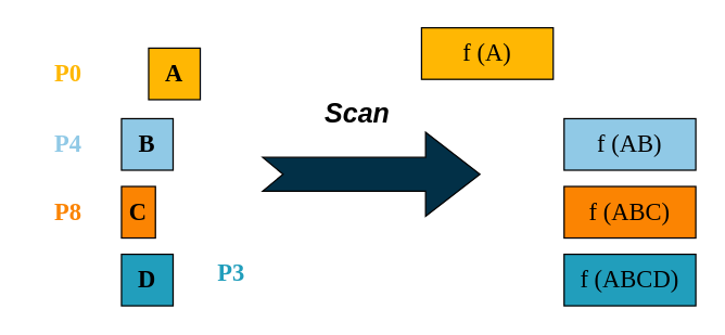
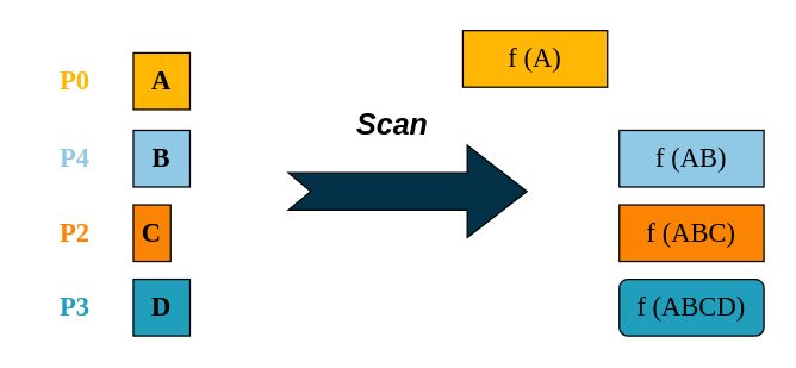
  <mxCell id="0" />
  <mxCell id="1" parent="0" />
- <mxCell id="2" value="&lt;font style=&quot;font-size: 18px;&quot; face=&quot;Times New Roman&quot;&gt;&lt;b&gt;A&lt;/b&gt;&lt;/font&gt;" style="whiteSpace=wrap;html=1;aspect=fixed;fillColor=#FFB703;" vertex="1" parent="1"><mxGeometry x="109" y="35" width="38" height="38" as="geometry" /></mxCell>
+ <mxCell id="2" value="&lt;font style=&quot;font-size: 18px;&quot; face=&quot;Times New Roman&quot;&gt;&lt;b&gt;A&lt;/b&gt;&lt;/font&gt;" style="whiteSpace=wrap;html=1;aspect=fixed;fillColor=#FFB703;" vertex="1" parent="1"><mxGeometry x="89" y="35" width="38" height="38" as="geometry" /></mxCell>
  <mxCell id="3" value="&lt;font face=&quot;Times New Roman&quot;&gt;&lt;span style=&quot;font-size: 18px;&quot;&gt;&lt;b&gt;B&lt;/b&gt;&lt;/span&gt;&lt;/font&gt;" style="whiteSpace=wrap;html=1;aspect=fixed;fillColor=#90C9E6;" vertex="1" parent="1"><mxGeometry x="89" y="87" width="38" height="38" as="geometry" /></mxCell>
  <mxCell id="4" value="&lt;font face=&quot;Times New Roman&quot;&gt;&lt;span style=&quot;font-size: 18px;&quot;&gt;&lt;b&gt;C&lt;/b&gt;&lt;/span&gt;&lt;/font&gt;" style="whiteSpace=wrap;html=1;aspect=fixed;fillColor=#FB8402;" vertex="1" parent="1"><mxGeometry x="89" y="137" width="25" height="38" as="geometry" /></mxCell>
  <mxCell id="5" value="&lt;font face=&quot;Times New Roman&quot;&gt;&lt;span style=&quot;font-size: 18px;&quot;&gt;&lt;b&gt;D&lt;/b&gt;&lt;/span&gt;&lt;/font&gt;" style="whiteSpace=wrap;html=1;aspect=fixed;fillColor=#219EBC;" vertex="1" parent="1"><mxGeometry x="89" y="187" width="38" height="38" as="geometry" /></mxCell>
  <mxCell id="6" value="&lt;font color=&quot;#ffb703&quot; style=&quot;font-size: 18px;&quot; face=&quot;Times New Roman&quot;&gt;&lt;b&gt;P0&lt;/b&gt;&lt;/font&gt;" style="text;html=1;strokeColor=none;fillColor=none;align=center;verticalAlign=middle;whiteSpace=wrap;rounded=0;" vertex="1" parent="1"><mxGeometry x="20" y="39" width="60" height="30" as="geometry" /></mxCell>
  <mxCell id="7" value="&lt;font color=&quot;#90c9e6&quot; style=&quot;font-size: 18px;&quot; face=&quot;Times New Roman&quot;&gt;&lt;b&gt;P4&lt;/b&gt;&lt;/font&gt;" style="text;html=1;strokeColor=none;fillColor=none;align=center;verticalAlign=middle;whiteSpace=wrap;rounded=0;" vertex="1" parent="1"><mxGeometry x="20" y="91" width="60" height="30" as="geometry" /></mxCell>
- <mxCell id="8" value="&lt;font color=&quot;#fb8402&quot; style=&quot;font-size: 18px;&quot; face=&quot;Times New Roman&quot;&gt;&lt;b&gt;P8&lt;/b&gt;&lt;/font&gt;" style="text;html=1;strokeColor=none;fillColor=none;align=center;verticalAlign=middle;whiteSpace=wrap;rounded=0;" vertex="1" parent="1"><mxGeometry x="20" y="141" width="60" height="30" as="geometry" /></mxCell>
- <mxCell id="9" value="&lt;font color=&quot;#219ebc&quot; style=&quot;font-size: 18px;&quot; face=&quot;Times New Roman&quot;&gt;&lt;b&gt;P3&lt;/b&gt;&lt;/font&gt;" style="text;html=1;strokeColor=none;fillColor=none;align=center;verticalAlign=middle;whiteSpace=wrap;rounded=0;" vertex="1" parent="1"><mxGeometry x="140" y="186" width="60" height="30" as="geometry" /></mxCell>
+ <mxCell id="8" value="&lt;font color=&quot;#fb8402&quot; style=&quot;font-size: 18px;&quot; face=&quot;Times New Roman&quot;&gt;&lt;b&gt;P2&lt;/b&gt;&lt;/font&gt;" style="text;html=1;strokeColor=none;fillColor=none;align=center;verticalAlign=middle;whiteSpace=wrap;rounded=0;" vertex="1" parent="1"><mxGeometry x="20" y="141" width="60" height="30" as="geometry" /></mxCell>
+ <mxCell id="9" value="&lt;font color=&quot;#219ebc&quot; style=&quot;font-size: 18px;&quot; face=&quot;Times New Roman&quot;&gt;&lt;b&gt;P3&lt;/b&gt;&lt;/font&gt;" style="text;html=1;strokeColor=none;fillColor=none;align=center;verticalAlign=middle;whiteSpace=wrap;rounded=0;" vertex="1" parent="1"><mxGeometry x="20" y="191" width="60" height="30" as="geometry" /></mxCell>
  <mxCell id="10" value="" style="html=1;shadow=0;dashed=0;align=center;verticalAlign=middle;shape=mxgraph.arrows2.arrow;dy=0.6;dx=40;notch=15;fillColor=#023047;" vertex="1" parent="1"><mxGeometry x="193" y="97" width="160" height="62" as="geometry" /></mxCell>
  <mxCell id="11" value="&lt;font style=&quot;font-size: 20px;&quot;&gt;&lt;b style=&quot;&quot;&gt;&lt;i style=&quot;&quot;&gt;Scan&lt;br&gt;&lt;/i&gt;&lt;/b&gt;&lt;/font&gt;" style="text;html=1;strokeColor=none;fillColor=none;align=center;verticalAlign=middle;whiteSpace=wrap;rounded=0;" vertex="1" parent="1"><mxGeometry x="196" y="67" width="134" height="30" as="geometry" /></mxCell>
  <mxCell id="12" value="&lt;font face=&quot;Times New Roman&quot; style=&quot;font-size: 18px;&quot;&gt;f (A)&lt;/font&gt;" style="rounded=0;whiteSpace=wrap;html=1;fillColor=#FFB703;" vertex="1" parent="1"><mxGeometry x="310" y="20" width="97" height="38" as="geometry" /></mxCell>
  <mxCell id="13" value="&lt;font style=&quot;font-size: 18px;&quot; face=&quot;Times New Roman&quot;&gt;f (AB)&lt;/font&gt;" style="rounded=0;whiteSpace=wrap;html=1;fillColor=#90C9E6;" vertex="1" parent="1"><mxGeometry x="415" y="87" width="97" height="38" as="geometry" /></mxCell>
  <mxCell id="14" value="&lt;font style=&quot;font-size: 18px;&quot; face=&quot;Times New Roman&quot;&gt;f (ABC)&lt;/font&gt;" style="rounded=0;whiteSpace=wrap;html=1;fillColor=#FB8402;" vertex="1" parent="1"><mxGeometry x="415" y="137" width="97" height="38" as="geometry" /></mxCell>
- <mxCell id="15" value="&lt;font style=&quot;font-size: 18px;&quot; face=&quot;Times New Roman&quot;&gt;f (ABCD)&lt;/font&gt;" style="rounded=0;whiteSpace=wrap;html=1;fillColor=#219EBC;" vertex="1" parent="1"><mxGeometry x="415" y="187" width="97" height="38" as="geometry" /></mxCell>
+ <mxCell id="15" value="&lt;font style=&quot;font-size: 18px;&quot; face=&quot;Times New Roman&quot;&gt;f (ABCD)&lt;/font&gt;" style="whiteSpace=wrap;html=1;fillColor=#219EBC;rounded=1;" vertex="1" parent="1"><mxGeometry x="415" y="187" width="97" height="38" as="geometry" /></mxCell>
